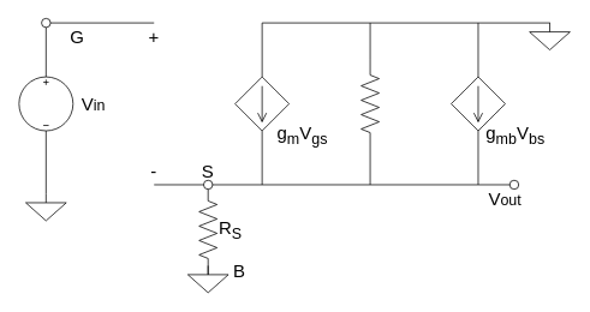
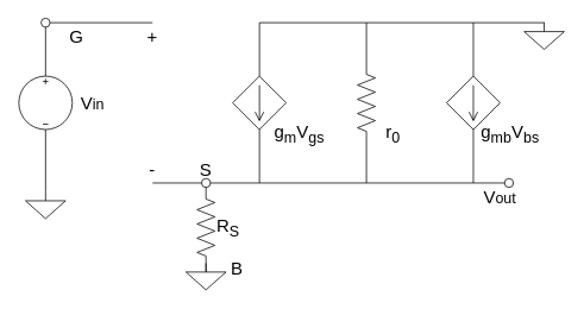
  <mxCell id="0" />
  <mxCell id="1" parent="0" />
  <mxCell id="2" value="" style="pointerEvents=1;verticalLabelPosition=bottom;shadow=0;dashed=0;align=center;html=1;verticalAlign=top;shape=mxgraph.electrical.signal_sources.source;aspect=fixed;points=[[0.5,0,0],[1,0.5,0],[0.5,1,0],[0,0.5,0]];elSignalType=dc2;elSourceType=dependent;" vertex="1" parent="1"><mxGeometry x="260" y="85" width="60" height="60" as="geometry" /></mxCell>
  <mxCell id="3" value="" style="pointerEvents=1;verticalLabelPosition=bottom;shadow=0;dashed=0;align=center;html=1;verticalAlign=top;shape=mxgraph.electrical.signal_sources.source;aspect=fixed;points=[[0.5,0,0],[1,0.5,0],[0.5,1,0],[0,0.5,0]];elSignalType=dc2;elSourceType=dependent;" vertex="1" parent="1"><mxGeometry x="500" y="85" width="60" height="60" as="geometry" /></mxCell>
  <mxCell id="4" value="" style="pointerEvents=1;verticalLabelPosition=bottom;shadow=0;dashed=0;align=center;html=1;verticalAlign=top;shape=mxgraph.electrical.resistors.resistor_2;rotation=90;" vertex="1" parent="1"><mxGeometry x="360" y="105" width="100" height="20" as="geometry" /></mxCell>
  <mxCell id="5" value="" style="endArrow=none;html=1;strokeWidth=1;rounded=0;exitX=0.5;exitY=0;exitDx=0;exitDy=0;exitPerimeter=0;entryX=0.5;entryY=1;entryDx=0;entryDy=0;entryPerimeter=0;" edge="1" parent="1" target="2"><mxGeometry width="100" relative="1" as="geometry"><mxPoint x="290" y="205" as="sourcePoint" /><mxPoint x="350" y="125" as="targetPoint" /></mxGeometry></mxCell>
  <mxCell id="6" value="" style="endArrow=none;html=1;strokeWidth=1;rounded=0;entryX=1;entryY=0.5;entryDx=0;entryDy=0;entryPerimeter=0;exitX=0.5;exitY=0;exitDx=0;exitDy=0;exitPerimeter=0;" edge="1" parent="1" target="4"><mxGeometry width="100" relative="1" as="geometry"><mxPoint x="410" y="205" as="sourcePoint" /><mxPoint x="380" y="215" as="targetPoint" /></mxGeometry></mxCell>
  <mxCell id="7" value="" style="endArrow=none;html=1;strokeWidth=1;rounded=0;entryX=0.5;entryY=1;entryDx=0;entryDy=0;entryPerimeter=0;" edge="1" parent="1" target="3"><mxGeometry width="100" relative="1" as="geometry"><mxPoint x="530" y="205" as="sourcePoint" /><mxPoint x="380" y="215" as="targetPoint" /></mxGeometry></mxCell>
  <mxCell id="8" value="g&lt;sub&gt;m&lt;/sub&gt;V&lt;sub&gt;gs&lt;/sub&gt;" style="text;html=1;align=center;verticalAlign=middle;whiteSpace=wrap;rounded=0;noLabel=0;fontSize=20;" vertex="1" parent="1"><mxGeometry x="300" y="135" width="70" height="30" as="geometry" /></mxCell>
+ <mxCell id="9" value="r&lt;sub&gt;0&lt;/sub&gt;" style="text;html=1;align=center;verticalAlign=middle;whiteSpace=wrap;rounded=0;fontSize=20;" vertex="1" parent="1"><mxGeometry x="410" y="135" width="60" height="30" as="geometry" /></mxCell>
  <mxCell id="10" value="g&lt;sub&gt;mb&lt;/sub&gt;V&lt;sub&gt;bs&lt;/sub&gt;" style="text;html=1;align=center;verticalAlign=middle;whiteSpace=wrap;rounded=0;fontSize=20;" vertex="1" parent="1"><mxGeometry x="530" y="135" width="82.5" height="30" as="geometry" /></mxCell>
  <mxCell id="11" value="" style="endArrow=none;html=1;strokeWidth=1;rounded=0;" edge="1" parent="1"><mxGeometry width="100" relative="1" as="geometry"><mxPoint x="230" y="205" as="sourcePoint" /><mxPoint x="530" y="205" as="targetPoint" /></mxGeometry></mxCell>
  <mxCell id="12" value="" style="endArrow=none;html=1;strokeWidth=1;rounded=0;exitX=0;exitY=0.5;exitDx=0;exitDy=0;exitPerimeter=0;" edge="1" parent="1" source="4"><mxGeometry width="100" relative="1" as="geometry"><mxPoint x="409.8" y="65" as="sourcePoint" /><mxPoint x="410" y="25" as="targetPoint" /></mxGeometry></mxCell>
  <mxCell id="13" value="" style="endArrow=none;html=1;strokeWidth=1;rounded=0;exitX=0.5;exitY=0;exitDx=0;exitDy=0;exitPerimeter=0;" edge="1" parent="1" source="2"><mxGeometry width="100" relative="1" as="geometry"><mxPoint x="280" y="105" as="sourcePoint" /><mxPoint x="290" y="25" as="targetPoint" /></mxGeometry></mxCell>
  <mxCell id="14" value="" style="endArrow=none;html=1;strokeWidth=1;rounded=0;entryX=0.5;entryY=0;entryDx=0;entryDy=0;entryPerimeter=0;" edge="1" parent="1" target="3"><mxGeometry width="100" relative="1" as="geometry"><mxPoint x="530" y="25" as="sourcePoint" /><mxPoint x="480" y="125" as="targetPoint" /></mxGeometry></mxCell>
  <mxCell id="15" value="" style="endArrow=none;html=1;strokeWidth=1;rounded=0;" edge="1" parent="1"><mxGeometry width="100" relative="1" as="geometry"><mxPoint x="290" y="25" as="sourcePoint" /><mxPoint x="610" y="25" as="targetPoint" /></mxGeometry></mxCell>
  <mxCell id="16" value="" style="endArrow=none;html=1;strokeWidth=1;rounded=0;" edge="1" parent="1"><mxGeometry width="100" relative="1" as="geometry"><mxPoint x="50" y="25" as="sourcePoint" /><mxPoint x="170" y="25" as="targetPoint" /></mxGeometry></mxCell>
  <mxCell id="17" value="+" style="text;html=1;align=center;verticalAlign=middle;whiteSpace=wrap;rounded=0;fontSize=20;" vertex="1" parent="1"><mxGeometry x="140" y="25" width="60" height="30" as="geometry" /></mxCell>
  <mxCell id="18" value="-" style="text;html=1;align=center;verticalAlign=middle;whiteSpace=wrap;rounded=0;fontSize=20;" vertex="1" parent="1"><mxGeometry x="140" y="175" width="60" height="30" as="geometry" /></mxCell>
  <mxCell id="19" value="" style="verticalLabelPosition=bottom;shadow=0;dashed=0;align=center;html=1;verticalAlign=top;strokeWidth=1;shape=ellipse;" vertex="1" parent="1"><mxGeometry x="45" y="20" width="10" height="10" as="geometry" /></mxCell>
  <mxCell id="20" value="" style="endArrow=none;html=1;strokeWidth=1;rounded=0;" edge="1" parent="1"><mxGeometry width="100" relative="1" as="geometry"><mxPoint x="170" y="205" as="sourcePoint" /><mxPoint x="230" y="205" as="targetPoint" /></mxGeometry></mxCell>
  <mxCell id="21" value="G" style="text;html=1;align=center;verticalAlign=middle;whiteSpace=wrap;rounded=0;fontSize=20;" vertex="1" parent="1"><mxGeometry x="55" y="25" width="60" height="30" as="geometry" /></mxCell>
  <mxCell id="22" value="S" style="text;html=1;align=center;verticalAlign=middle;whiteSpace=wrap;rounded=0;fontSize=20;" vertex="1" parent="1"><mxGeometry x="200" y="175" width="60" height="30" as="geometry" /></mxCell>
  <mxCell id="23" value="" style="pointerEvents=1;verticalLabelPosition=bottom;shadow=0;dashed=0;align=center;html=1;verticalAlign=top;shape=mxgraph.electrical.resistors.resistor_2;rotation=90;" vertex="1" parent="1"><mxGeometry x="180" y="245" width="100" height="20" as="geometry" /></mxCell>
  <mxCell id="24" value="" style="verticalLabelPosition=bottom;shadow=0;dashed=0;align=center;html=1;verticalAlign=top;strokeWidth=1;shape=ellipse;" vertex="1" parent="1"><mxGeometry x="225" y="200" width="10" height="10" as="geometry" /></mxCell>
  <mxCell id="25" value="" style="pointerEvents=1;verticalLabelPosition=bottom;shadow=0;dashed=0;align=center;html=1;verticalAlign=top;shape=mxgraph.electrical.signal_sources.signal_ground;" vertex="1" parent="1"><mxGeometry x="207.5" y="295" width="45" height="30" as="geometry" /></mxCell>
  <mxCell id="26" value="R&lt;sub&gt;S&lt;/sub&gt;" style="text;html=1;align=center;verticalAlign=middle;whiteSpace=wrap;rounded=0;fontSize=20;" vertex="1" parent="1"><mxGeometry x="225" y="240" width="60" height="30" as="geometry" /></mxCell>
  <mxCell id="27" value="B" style="text;html=1;align=center;verticalAlign=middle;whiteSpace=wrap;rounded=0;fontSize=20;" vertex="1" parent="1"><mxGeometry x="235" y="285" width="60" height="30" as="geometry" /></mxCell>
  <mxCell id="28" value="" style="pointerEvents=1;verticalLabelPosition=bottom;shadow=0;dashed=0;align=center;html=1;verticalAlign=top;shape=mxgraph.electrical.signal_sources.signal_ground;" vertex="1" parent="1"><mxGeometry x="587" y="25" width="45" height="30" as="geometry" /></mxCell>
  <mxCell id="29" value="" style="pointerEvents=1;verticalLabelPosition=bottom;shadow=0;dashed=0;align=center;html=1;verticalAlign=top;shape=mxgraph.electrical.signal_sources.source;aspect=fixed;points=[[0.5,0,0],[1,0.5,0],[0.5,1,0],[0,0.5,0]];elSignalType=dc3;" vertex="1" parent="1"><mxGeometry x="20" y="85" width="60" height="60" as="geometry" /></mxCell>
  <mxCell id="30" value="" style="pointerEvents=1;verticalLabelPosition=bottom;shadow=0;dashed=0;align=center;html=1;verticalAlign=top;shape=mxgraph.electrical.signal_sources.signal_ground;" vertex="1" parent="1"><mxGeometry x="27.5" y="215" width="45" height="30" as="geometry" /></mxCell>
  <mxCell id="31" value="" style="endArrow=none;html=1;strokeWidth=1;rounded=0;exitX=0.5;exitY=1;exitDx=0;exitDy=0;exitPerimeter=0;entryX=0.5;entryY=0;entryDx=0;entryDy=0;entryPerimeter=0;" edge="1" parent="1" source="29" target="30"><mxGeometry width="100" relative="1" as="geometry"><mxPoint x="45" y="189.66" as="sourcePoint" /><mxPoint x="145" y="189.66" as="targetPoint" /></mxGeometry></mxCell>
  <mxCell id="32" value="" style="endArrow=none;html=1;strokeWidth=1;rounded=0;entryX=0.5;entryY=1;entryDx=0;entryDy=0;exitX=0.5;exitY=0;exitDx=0;exitDy=0;exitPerimeter=0;" edge="1" parent="1" source="29" target="19"><mxGeometry width="100" relative="1" as="geometry"><mxPoint x="210" y="185" as="sourcePoint" /><mxPoint x="310" y="185" as="targetPoint" /></mxGeometry></mxCell>
  <mxCell id="33" value="V&lt;span style=&quot;font-size: 16.667px;&quot;&gt;in&lt;/span&gt;" style="text;html=1;align=center;verticalAlign=middle;whiteSpace=wrap;rounded=0;fontSize=20;" vertex="1" parent="1"><mxGeometry x="72.5" y="100" width="60" height="30" as="geometry" /></mxCell>
  <mxCell id="34" value="" style="endArrow=none;html=1;strokeWidth=1;rounded=0;" edge="1" parent="1"><mxGeometry width="100" relative="1" as="geometry"><mxPoint x="530" y="205" as="sourcePoint" /><mxPoint x="570" y="205" as="targetPoint" /></mxGeometry></mxCell>
  <mxCell id="35" value="" style="verticalLabelPosition=bottom;shadow=0;dashed=0;align=center;html=1;verticalAlign=top;strokeWidth=1;shape=ellipse;" vertex="1" parent="1"><mxGeometry x="565" y="200" width="10" height="10" as="geometry" /></mxCell>
  <mxCell id="36" value="V&lt;span style=&quot;font-size: 16.667px;&quot;&gt;out&lt;/span&gt;" style="text;html=1;align=center;verticalAlign=middle;whiteSpace=wrap;rounded=0;fontSize=20;" vertex="1" parent="1"><mxGeometry x="530" y="205" width="60" height="30" as="geometry" /></mxCell>
